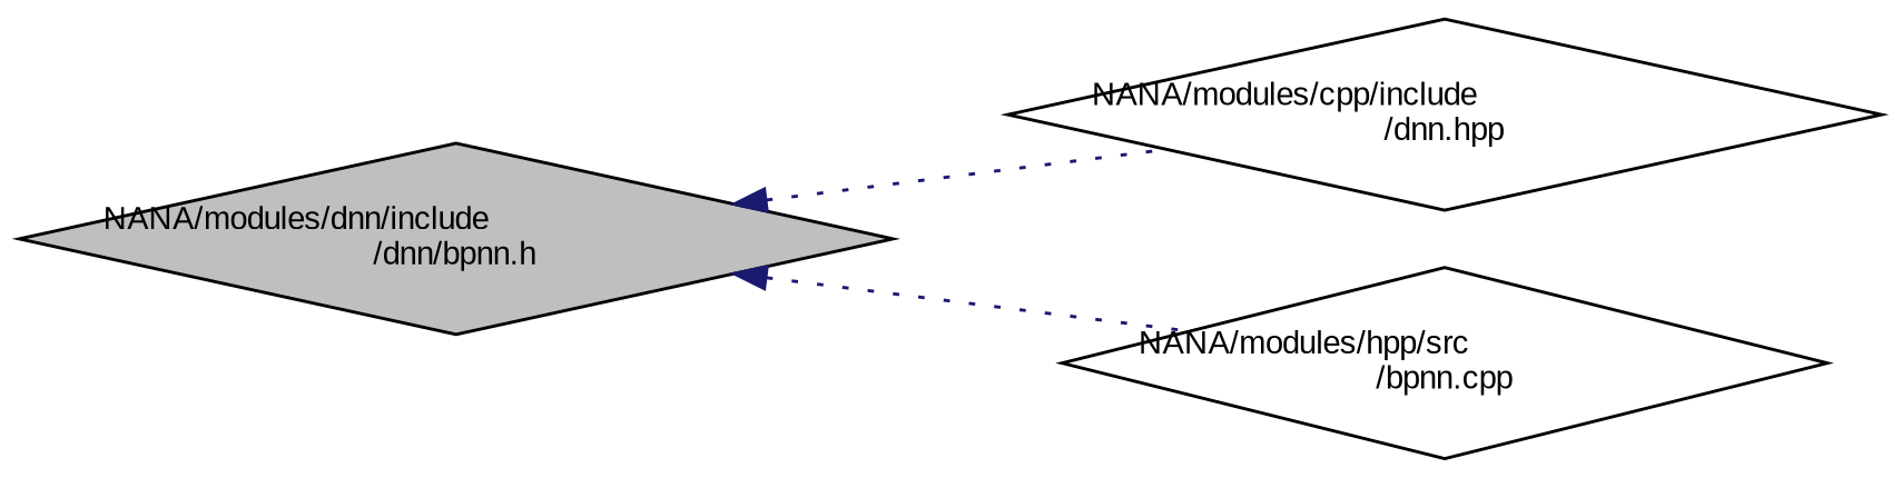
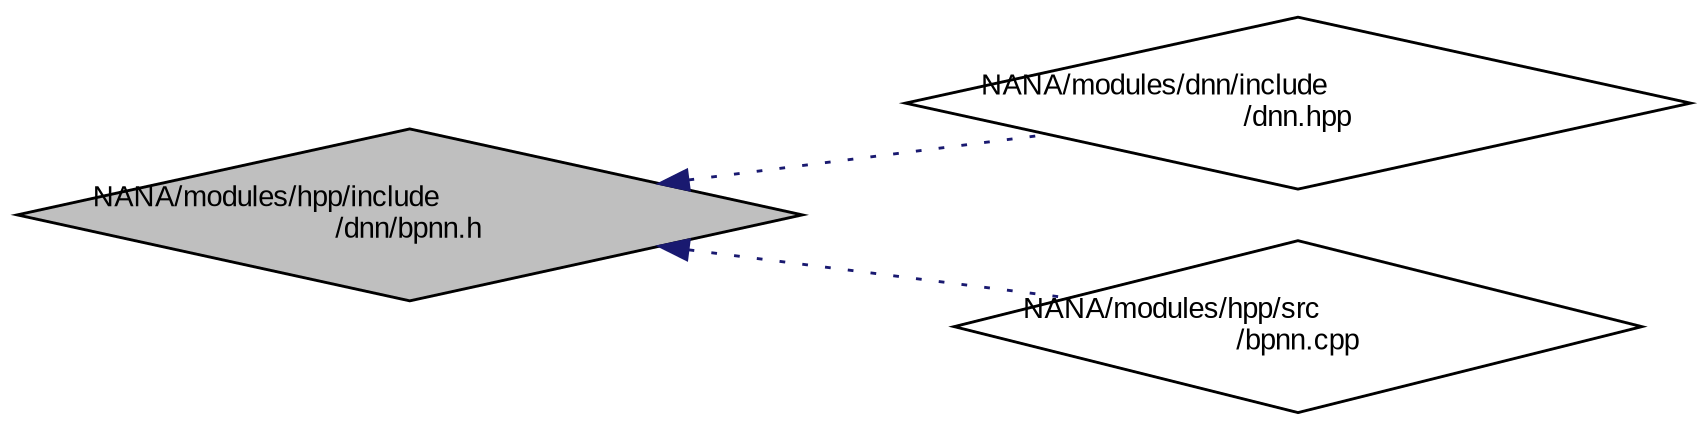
  digraph {
    fontname="Liberation Sans"
    rankdir=LR
    node [color=black fillcolor=white fontname="Liberation Sans" fontsize=10 shape=diamond style=filled]
    edge [color=midnightblue dir=back fontname="Liberation Sans" fontsize=10 labelfontname=Helvetica labelfontsize=10 style=dotted]
-   n1 [fillcolor=grey75 fontcolor=black height=0.2 label="NANA/modules/dnn/include\l/dnn/bpnn.h" width=0.4]
-   n2 [height=0.2 label="NANA/modules/cpp/include\l/dnn.hpp" width=0.4]
+   n1 [fillcolor=grey75 fontcolor=black height=0.2 label="NANA/modules/hpp/include\l/dnn/bpnn.h" width=0.4]
+   n2 [height=0.2 label="NANA/modules/dnn/include\l/dnn.hpp" width=0.4]
    n3 [height=0.2 label="NANA/modules/hpp/src\l/bpnn.cpp" width=0.4]
    n1 -> n2
    n1 -> n3
  }
